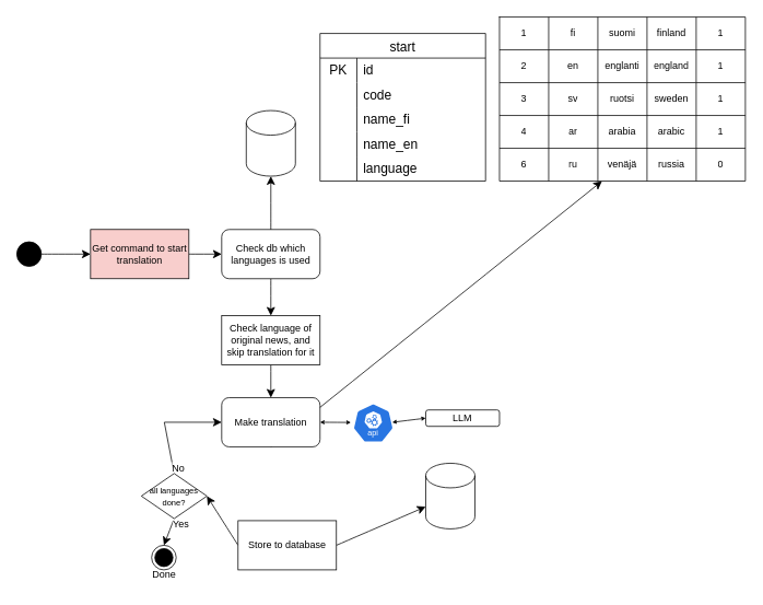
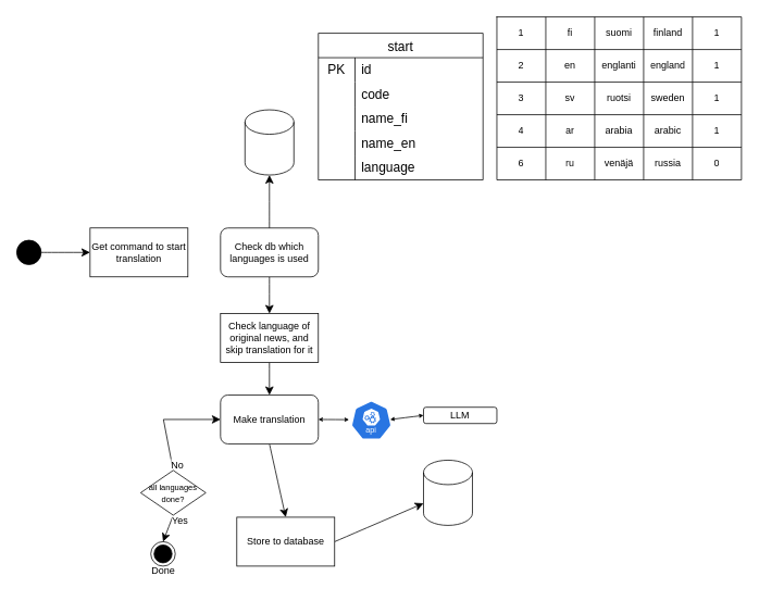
  <mxCell id="0" />
  <mxCell id="1" parent="0" />
  <mxCell id="2" value="start" style="shape=table;startSize=30;container=1;collapsible=0;childLayout=tableLayout;fixedRows=1;rowLines=0;fontStyle=0;strokeColor=default;fontSize=16;" vertex="1" parent="1"><mxGeometry x="390" y="40" width="202" height="180" as="geometry" /></mxCell>
  <mxCell id="3" value="" style="shape=tableRow;horizontal=0;startSize=0;swimlaneHead=0;swimlaneBody=0;top=0;left=0;bottom=0;right=0;collapsible=0;dropTarget=0;fillColor=none;points=[[0,0.5],[1,0.5]];portConstraint=eastwest;strokeColor=inherit;fontSize=16;" vertex="1" parent="2"><mxGeometry y="30" width="202" height="30" as="geometry" /></mxCell>
  <mxCell id="4" value="PK" style="shape=partialRectangle;html=1;whiteSpace=wrap;connectable=0;fillColor=none;top=0;left=0;bottom=0;right=0;overflow=hidden;pointerEvents=1;strokeColor=inherit;fontSize=16;" vertex="1" parent="3"><mxGeometry width="45" height="30" as="geometry"><mxRectangle width="45" height="30" as="alternateBounds" /></mxGeometry></mxCell>
  <mxCell id="5" value="id" style="shape=partialRectangle;html=1;whiteSpace=wrap;connectable=0;fillColor=none;top=0;left=0;bottom=0;right=0;align=left;spacingLeft=6;overflow=hidden;strokeColor=inherit;fontSize=16;" vertex="1" parent="3"><mxGeometry x="45" width="157" height="30" as="geometry"><mxRectangle width="157" height="30" as="alternateBounds" /></mxGeometry></mxCell>
  <mxCell id="6" value="" style="shape=tableRow;horizontal=0;startSize=0;swimlaneHead=0;swimlaneBody=0;top=0;left=0;bottom=0;right=0;collapsible=0;dropTarget=0;fillColor=none;points=[[0,0.5],[1,0.5]];portConstraint=eastwest;strokeColor=inherit;fontSize=16;" vertex="1" parent="2"><mxGeometry y="60" width="202" height="30" as="geometry" /></mxCell>
  <mxCell id="7" value="" style="shape=partialRectangle;html=1;whiteSpace=wrap;connectable=0;fillColor=none;top=0;left=0;bottom=0;right=0;overflow=hidden;strokeColor=inherit;fontSize=16;" vertex="1" parent="6"><mxGeometry width="45" height="30" as="geometry"><mxRectangle width="45" height="30" as="alternateBounds" /></mxGeometry></mxCell>
  <mxCell id="8" value="code" style="shape=partialRectangle;html=1;whiteSpace=wrap;connectable=0;fillColor=none;top=0;left=0;bottom=0;right=0;align=left;spacingLeft=6;overflow=hidden;strokeColor=inherit;fontSize=16;" vertex="1" parent="6"><mxGeometry x="45" width="157" height="30" as="geometry"><mxRectangle width="157" height="30" as="alternateBounds" /></mxGeometry></mxCell>
  <mxCell id="9" value="" style="shape=tableRow;horizontal=0;startSize=0;swimlaneHead=0;swimlaneBody=0;top=0;left=0;bottom=0;right=0;collapsible=0;dropTarget=0;fillColor=none;points=[[0,0.5],[1,0.5]];portConstraint=eastwest;strokeColor=inherit;fontSize=16;" vertex="1" parent="2"><mxGeometry y="90" width="202" height="30" as="geometry" /></mxCell>
  <mxCell id="10" value="" style="shape=partialRectangle;html=1;whiteSpace=wrap;connectable=0;fillColor=none;top=0;left=0;bottom=0;right=0;overflow=hidden;strokeColor=inherit;fontSize=16;" vertex="1" parent="9"><mxGeometry width="45" height="30" as="geometry"><mxRectangle width="45" height="30" as="alternateBounds" /></mxGeometry></mxCell>
  <mxCell id="11" value="name_fi" style="shape=partialRectangle;html=1;whiteSpace=wrap;connectable=0;fillColor=none;top=0;left=0;bottom=0;right=0;align=left;spacingLeft=6;overflow=hidden;strokeColor=inherit;fontSize=16;" vertex="1" parent="9"><mxGeometry x="45" width="157" height="30" as="geometry"><mxRectangle width="157" height="30" as="alternateBounds" /></mxGeometry></mxCell>
  <mxCell id="12" style="shape=tableRow;horizontal=0;startSize=0;swimlaneHead=0;swimlaneBody=0;top=0;left=0;bottom=0;right=0;collapsible=0;dropTarget=0;fillColor=none;points=[[0,0.5],[1,0.5]];portConstraint=eastwest;strokeColor=inherit;fontSize=16;" vertex="1" parent="2"><mxGeometry y="120" width="202" height="30" as="geometry" /></mxCell>
  <mxCell id="13" style="shape=partialRectangle;html=1;whiteSpace=wrap;connectable=0;fillColor=none;top=0;left=0;bottom=0;right=0;overflow=hidden;strokeColor=inherit;fontSize=16;" vertex="1" parent="12"><mxGeometry width="45" height="30" as="geometry"><mxRectangle width="45" height="30" as="alternateBounds" /></mxGeometry></mxCell>
  <mxCell id="14" value="name_en" style="shape=partialRectangle;html=1;whiteSpace=wrap;connectable=0;fillColor=none;top=0;left=0;bottom=0;right=0;align=left;spacingLeft=6;overflow=hidden;strokeColor=inherit;fontSize=16;" vertex="1" parent="12"><mxGeometry x="45" width="157" height="30" as="geometry"><mxRectangle width="157" height="30" as="alternateBounds" /></mxGeometry></mxCell>
  <mxCell id="15" style="shape=tableRow;horizontal=0;startSize=0;swimlaneHead=0;swimlaneBody=0;top=0;left=0;bottom=0;right=0;collapsible=0;dropTarget=0;fillColor=none;points=[[0,0.5],[1,0.5]];portConstraint=eastwest;strokeColor=inherit;fontSize=16;" vertex="1" parent="2"><mxGeometry y="150" width="202" height="30" as="geometry" /></mxCell>
  <mxCell id="16" style="shape=partialRectangle;html=1;whiteSpace=wrap;connectable=0;fillColor=none;top=0;left=0;bottom=0;right=0;overflow=hidden;strokeColor=inherit;fontSize=16;" vertex="1" parent="15"><mxGeometry width="45" height="30" as="geometry"><mxRectangle width="45" height="30" as="alternateBounds" /></mxGeometry></mxCell>
  <mxCell id="17" value="language" style="shape=partialRectangle;html=1;whiteSpace=wrap;connectable=0;fillColor=none;top=0;left=0;bottom=0;right=0;align=left;spacingLeft=6;overflow=hidden;strokeColor=inherit;fontSize=16;" vertex="1" parent="15"><mxGeometry x="45" width="157" height="30" as="geometry"><mxRectangle width="157" height="30" as="alternateBounds" /></mxGeometry></mxCell>
  <mxCell id="18" value="" style="shape=table;startSize=0;container=1;collapsible=0;childLayout=tableLayout;" vertex="1" parent="1"><mxGeometry x="609" y="20" width="300" height="200" as="geometry" /></mxCell>
  <mxCell id="19" value="" style="shape=tableRow;horizontal=0;startSize=0;swimlaneHead=0;swimlaneBody=0;strokeColor=inherit;top=0;left=0;bottom=0;right=0;collapsible=0;dropTarget=0;fillColor=none;points=[[0,0.5],[1,0.5]];portConstraint=eastwest;" vertex="1" parent="18"><mxGeometry width="300" height="40" as="geometry" /></mxCell>
  <mxCell id="20" value="1" style="shape=partialRectangle;html=1;whiteSpace=wrap;connectable=0;strokeColor=inherit;overflow=hidden;fillColor=none;top=0;left=0;bottom=0;right=0;pointerEvents=1;" vertex="1" parent="19"><mxGeometry width="60" height="40" as="geometry"><mxRectangle width="60" height="40" as="alternateBounds" /></mxGeometry></mxCell>
  <mxCell id="21" value="fi" style="shape=partialRectangle;html=1;whiteSpace=wrap;connectable=0;strokeColor=inherit;overflow=hidden;fillColor=none;top=0;left=0;bottom=0;right=0;pointerEvents=1;" vertex="1" parent="19"><mxGeometry x="60" width="60" height="40" as="geometry"><mxRectangle width="60" height="40" as="alternateBounds" /></mxGeometry></mxCell>
  <mxCell id="22" value="suomi" style="shape=partialRectangle;html=1;whiteSpace=wrap;connectable=0;strokeColor=inherit;overflow=hidden;fillColor=none;top=0;left=0;bottom=0;right=0;pointerEvents=1;" vertex="1" parent="19"><mxGeometry x="120" width="60" height="40" as="geometry"><mxRectangle width="60" height="40" as="alternateBounds" /></mxGeometry></mxCell>
  <mxCell id="23" value="finland" style="shape=partialRectangle;html=1;whiteSpace=wrap;connectable=0;strokeColor=inherit;overflow=hidden;fillColor=none;top=0;left=0;bottom=0;right=0;pointerEvents=1;" vertex="1" parent="19"><mxGeometry x="180" width="60" height="40" as="geometry"><mxRectangle width="60" height="40" as="alternateBounds" /></mxGeometry></mxCell>
  <mxCell id="24" value="1" style="shape=partialRectangle;html=1;whiteSpace=wrap;connectable=0;strokeColor=inherit;overflow=hidden;fillColor=none;top=0;left=0;bottom=0;right=0;pointerEvents=1;" vertex="1" parent="19"><mxGeometry x="240" width="60" height="40" as="geometry"><mxRectangle width="60" height="40" as="alternateBounds" /></mxGeometry></mxCell>
  <mxCell id="25" value="" style="shape=tableRow;horizontal=0;startSize=0;swimlaneHead=0;swimlaneBody=0;strokeColor=inherit;top=0;left=0;bottom=0;right=0;collapsible=0;dropTarget=0;fillColor=none;points=[[0,0.5],[1,0.5]];portConstraint=eastwest;" vertex="1" parent="18"><mxGeometry y="40" width="300" height="40" as="geometry" /></mxCell>
  <mxCell id="26" value="2" style="shape=partialRectangle;html=1;whiteSpace=wrap;connectable=0;strokeColor=inherit;overflow=hidden;fillColor=none;top=0;left=0;bottom=0;right=0;pointerEvents=1;" vertex="1" parent="25"><mxGeometry width="60" height="40" as="geometry"><mxRectangle width="60" height="40" as="alternateBounds" /></mxGeometry></mxCell>
  <mxCell id="27" value="en" style="shape=partialRectangle;html=1;whiteSpace=wrap;connectable=0;strokeColor=inherit;overflow=hidden;fillColor=none;top=0;left=0;bottom=0;right=0;pointerEvents=1;" vertex="1" parent="25"><mxGeometry x="60" width="60" height="40" as="geometry"><mxRectangle width="60" height="40" as="alternateBounds" /></mxGeometry></mxCell>
  <mxCell id="28" value="englanti" style="shape=partialRectangle;html=1;whiteSpace=wrap;connectable=0;strokeColor=inherit;overflow=hidden;fillColor=none;top=0;left=0;bottom=0;right=0;pointerEvents=1;" vertex="1" parent="25"><mxGeometry x="120" width="60" height="40" as="geometry"><mxRectangle width="60" height="40" as="alternateBounds" /></mxGeometry></mxCell>
  <mxCell id="29" value="england" style="shape=partialRectangle;html=1;whiteSpace=wrap;connectable=0;strokeColor=inherit;overflow=hidden;fillColor=none;top=0;left=0;bottom=0;right=0;pointerEvents=1;" vertex="1" parent="25"><mxGeometry x="180" width="60" height="40" as="geometry"><mxRectangle width="60" height="40" as="alternateBounds" /></mxGeometry></mxCell>
  <mxCell id="30" value="1" style="shape=partialRectangle;html=1;whiteSpace=wrap;connectable=0;strokeColor=inherit;overflow=hidden;fillColor=none;top=0;left=0;bottom=0;right=0;pointerEvents=1;" vertex="1" parent="25"><mxGeometry x="240" width="60" height="40" as="geometry"><mxRectangle width="60" height="40" as="alternateBounds" /></mxGeometry></mxCell>
  <mxCell id="31" value="" style="shape=tableRow;horizontal=0;startSize=0;swimlaneHead=0;swimlaneBody=0;strokeColor=inherit;top=0;left=0;bottom=0;right=0;collapsible=0;dropTarget=0;fillColor=none;points=[[0,0.5],[1,0.5]];portConstraint=eastwest;" vertex="1" parent="18"><mxGeometry y="80" width="300" height="40" as="geometry" /></mxCell>
  <mxCell id="32" value="3" style="shape=partialRectangle;html=1;whiteSpace=wrap;connectable=0;strokeColor=inherit;overflow=hidden;fillColor=none;top=0;left=0;bottom=0;right=0;pointerEvents=1;" vertex="1" parent="31"><mxGeometry width="60" height="40" as="geometry"><mxRectangle width="60" height="40" as="alternateBounds" /></mxGeometry></mxCell>
  <mxCell id="33" value="sv" style="shape=partialRectangle;html=1;whiteSpace=wrap;connectable=0;strokeColor=inherit;overflow=hidden;fillColor=none;top=0;left=0;bottom=0;right=0;pointerEvents=1;" vertex="1" parent="31"><mxGeometry x="60" width="60" height="40" as="geometry"><mxRectangle width="60" height="40" as="alternateBounds" /></mxGeometry></mxCell>
  <mxCell id="34" value="ruotsi" style="shape=partialRectangle;html=1;whiteSpace=wrap;connectable=0;strokeColor=inherit;overflow=hidden;fillColor=none;top=0;left=0;bottom=0;right=0;pointerEvents=1;" vertex="1" parent="31"><mxGeometry x="120" width="60" height="40" as="geometry"><mxRectangle width="60" height="40" as="alternateBounds" /></mxGeometry></mxCell>
  <mxCell id="35" value="sweden" style="shape=partialRectangle;html=1;whiteSpace=wrap;connectable=0;strokeColor=inherit;overflow=hidden;fillColor=none;top=0;left=0;bottom=0;right=0;pointerEvents=1;" vertex="1" parent="31"><mxGeometry x="180" width="60" height="40" as="geometry"><mxRectangle width="60" height="40" as="alternateBounds" /></mxGeometry></mxCell>
  <mxCell id="36" value="1" style="shape=partialRectangle;html=1;whiteSpace=wrap;connectable=0;strokeColor=inherit;overflow=hidden;fillColor=none;top=0;left=0;bottom=0;right=0;pointerEvents=1;" vertex="1" parent="31"><mxGeometry x="240" width="60" height="40" as="geometry"><mxRectangle width="60" height="40" as="alternateBounds" /></mxGeometry></mxCell>
  <mxCell id="37" value="" style="shape=tableRow;horizontal=0;startSize=0;swimlaneHead=0;swimlaneBody=0;strokeColor=inherit;top=0;left=0;bottom=0;right=0;collapsible=0;dropTarget=0;fillColor=none;points=[[0,0.5],[1,0.5]];portConstraint=eastwest;" vertex="1" parent="18"><mxGeometry y="120" width="300" height="40" as="geometry" /></mxCell>
  <mxCell id="38" value="4" style="shape=partialRectangle;html=1;whiteSpace=wrap;connectable=0;strokeColor=inherit;overflow=hidden;fillColor=none;top=0;left=0;bottom=0;right=0;pointerEvents=1;" vertex="1" parent="37"><mxGeometry width="60" height="40" as="geometry"><mxRectangle width="60" height="40" as="alternateBounds" /></mxGeometry></mxCell>
  <mxCell id="39" value="ar" style="shape=partialRectangle;html=1;whiteSpace=wrap;connectable=0;strokeColor=inherit;overflow=hidden;fillColor=none;top=0;left=0;bottom=0;right=0;pointerEvents=1;" vertex="1" parent="37"><mxGeometry x="60" width="60" height="40" as="geometry"><mxRectangle width="60" height="40" as="alternateBounds" /></mxGeometry></mxCell>
  <mxCell id="40" value="arabia" style="shape=partialRectangle;html=1;whiteSpace=wrap;connectable=0;strokeColor=inherit;overflow=hidden;fillColor=none;top=0;left=0;bottom=0;right=0;pointerEvents=1;" vertex="1" parent="37"><mxGeometry x="120" width="60" height="40" as="geometry"><mxRectangle width="60" height="40" as="alternateBounds" /></mxGeometry></mxCell>
  <mxCell id="41" value="arabic" style="shape=partialRectangle;html=1;whiteSpace=wrap;connectable=0;strokeColor=inherit;overflow=hidden;fillColor=none;top=0;left=0;bottom=0;right=0;pointerEvents=1;" vertex="1" parent="37"><mxGeometry x="180" width="60" height="40" as="geometry"><mxRectangle width="60" height="40" as="alternateBounds" /></mxGeometry></mxCell>
  <mxCell id="42" value="1" style="shape=partialRectangle;html=1;whiteSpace=wrap;connectable=0;strokeColor=inherit;overflow=hidden;fillColor=none;top=0;left=0;bottom=0;right=0;pointerEvents=1;" vertex="1" parent="37"><mxGeometry x="240" width="60" height="40" as="geometry"><mxRectangle width="60" height="40" as="alternateBounds" /></mxGeometry></mxCell>
  <mxCell id="43" style="shape=tableRow;horizontal=0;startSize=0;swimlaneHead=0;swimlaneBody=0;strokeColor=inherit;top=0;left=0;bottom=0;right=0;collapsible=0;dropTarget=0;fillColor=none;points=[[0,0.5],[1,0.5]];portConstraint=eastwest;" vertex="1" parent="18"><mxGeometry y="160" width="300" height="40" as="geometry" /></mxCell>
  <mxCell id="44" value="6" style="shape=partialRectangle;html=1;whiteSpace=wrap;connectable=0;strokeColor=inherit;overflow=hidden;fillColor=none;top=0;left=0;bottom=0;right=0;pointerEvents=1;" vertex="1" parent="43"><mxGeometry width="60" height="40" as="geometry"><mxRectangle width="60" height="40" as="alternateBounds" /></mxGeometry></mxCell>
  <mxCell id="45" value="ru" style="shape=partialRectangle;html=1;whiteSpace=wrap;connectable=0;strokeColor=inherit;overflow=hidden;fillColor=none;top=0;left=0;bottom=0;right=0;pointerEvents=1;" vertex="1" parent="43"><mxGeometry x="60" width="60" height="40" as="geometry"><mxRectangle width="60" height="40" as="alternateBounds" /></mxGeometry></mxCell>
  <mxCell id="46" value="venäjä" style="shape=partialRectangle;html=1;whiteSpace=wrap;connectable=0;strokeColor=inherit;overflow=hidden;fillColor=none;top=0;left=0;bottom=0;right=0;pointerEvents=1;" vertex="1" parent="43"><mxGeometry x="120" width="60" height="40" as="geometry"><mxRectangle width="60" height="40" as="alternateBounds" /></mxGeometry></mxCell>
  <mxCell id="47" value="russia" style="shape=partialRectangle;html=1;whiteSpace=wrap;connectable=0;strokeColor=inherit;overflow=hidden;fillColor=none;top=0;left=0;bottom=0;right=0;pointerEvents=1;" vertex="1" parent="43"><mxGeometry x="180" width="60" height="40" as="geometry"><mxRectangle width="60" height="40" as="alternateBounds" /></mxGeometry></mxCell>
  <mxCell id="48" value="0" style="shape=partialRectangle;html=1;whiteSpace=wrap;connectable=0;strokeColor=inherit;overflow=hidden;fillColor=none;top=0;left=0;bottom=0;right=0;pointerEvents=1;" vertex="1" parent="43"><mxGeometry x="240" width="60" height="40" as="geometry"><mxRectangle width="60" height="40" as="alternateBounds" /></mxGeometry></mxCell>
- <mxCell id="49" style="edgeStyle=none;curved=1;rounded=0;orthogonalLoop=1;jettySize=auto;html=1;exitX=1;exitY=0.5;exitDx=0;exitDy=0;entryX=0;entryY=0.5;entryDx=0;entryDy=0;fontSize=12;startSize=8;endSize=8;" edge="1" parent="1" source="50" target="54"><mxGeometry relative="1" as="geometry" /></mxCell>
- <mxCell id="50" value="Get command to start translation" style="rounded=0;whiteSpace=wrap;html=1;fillColor=#f8cecc;" vertex="1" parent="1"><mxGeometry x="110" y="279" width="120" height="60" as="geometry" /></mxCell>
+ <mxCell id="50" value="Get command to start translation" style="rounded=0;whiteSpace=wrap;html=1;" vertex="1" parent="1"><mxGeometry x="110" y="279" width="120" height="60" as="geometry" /></mxCell>
  <mxCell id="51" style="edgeStyle=none;curved=1;rounded=0;orthogonalLoop=1;jettySize=auto;html=1;exitX=1;exitY=0.5;exitDx=0;exitDy=0;entryX=0;entryY=0.5;entryDx=0;entryDy=0;fontSize=12;startSize=8;endSize=8;" edge="1" parent="1" source="71" target="50"><mxGeometry relative="1" as="geometry"><mxPoint x="30" y="309" as="sourcePoint" /></mxGeometry></mxCell>
  <mxCell id="52" value="" style="shape=cylinder3;whiteSpace=wrap;html=1;boundedLbl=1;backgroundOutline=1;size=15;" vertex="1" parent="1"><mxGeometry x="300" y="134" width="60" height="80" as="geometry" /></mxCell>
  <mxCell id="53" style="edgeStyle=none;curved=1;rounded=0;orthogonalLoop=1;jettySize=auto;html=1;exitX=0.5;exitY=1;exitDx=0;exitDy=0;entryX=0.5;entryY=0;entryDx=0;entryDy=0;fontSize=12;startSize=8;endSize=8;" edge="1" parent="1" source="54" target="57"><mxGeometry relative="1" as="geometry" /></mxCell>
  <mxCell id="54" value="Check db which languages is used" style="whiteSpace=wrap;html=1;rounded=1;" vertex="1" parent="1"><mxGeometry x="270" y="279" width="120" height="60" as="geometry" /></mxCell>
  <mxCell id="55" style="edgeStyle=none;curved=1;rounded=0;orthogonalLoop=1;jettySize=auto;html=1;exitX=0.5;exitY=0;exitDx=0;exitDy=0;entryX=0.5;entryY=1;entryDx=0;entryDy=0;entryPerimeter=0;fontSize=12;startSize=8;endSize=8;" edge="1" parent="1" source="54" target="52"><mxGeometry relative="1" as="geometry" /></mxCell>
  <mxCell id="56" style="edgeStyle=none;curved=1;rounded=0;orthogonalLoop=1;jettySize=auto;html=1;exitX=0.5;exitY=1;exitDx=0;exitDy=0;entryX=0.5;entryY=0;entryDx=0;entryDy=0;fontSize=12;startSize=8;endSize=8;" edge="1" parent="1" source="57" target="59"><mxGeometry relative="1" as="geometry" /></mxCell>
  <mxCell id="57" value="Check language of original news, and skip translation for it" style="rounded=0;whiteSpace=wrap;html=1;" vertex="1" parent="1"><mxGeometry x="270" y="384" width="120" height="60" as="geometry" /></mxCell>
- <mxCell id="58" style="edgeStyle=none;curved=1;rounded=0;orthogonalLoop=1;jettySize=auto;html=1;exitX=0.5;exitY=1;exitDx=0;exitDy=0;fontSize=12;startSize=8;endSize=8;" edge="1" parent="1" source="59" target="46"><mxGeometry relative="1" as="geometry" /></mxCell>
+ <mxCell id="58" style="edgeStyle=none;curved=1;rounded=0;orthogonalLoop=1;jettySize=auto;html=1;exitX=0.5;exitY=1;exitDx=0;exitDy=0;entryX=0.5;entryY=0;entryDx=0;entryDy=0;fontSize=12;startSize=8;endSize=8;" edge="1" parent="1" source="59" target="69"><mxGeometry relative="1" as="geometry" /></mxCell>
  <mxCell id="59" value="Make translation" style="whiteSpace=wrap;html=1;rounded=1;" vertex="1" parent="1"><mxGeometry x="270" y="484" width="120" height="60" as="geometry" /></mxCell>
  <mxCell id="60" value="" style="aspect=fixed;sketch=0;html=1;dashed=0;whitespace=wrap;verticalLabelPosition=bottom;verticalAlign=top;fillColor=#2875E2;strokeColor=#ffffff;points=[[0.005,0.63,0],[0.1,0.2,0],[0.9,0.2,0],[0.5,0,0],[0.995,0.63,0],[0.72,0.99,0],[0.5,1,0],[0.28,0.99,0]];shape=mxgraph.kubernetes.icon2;kubernetesLabel=1;prIcon=api" vertex="1" parent="1"><mxGeometry x="430" y="491" width="50" height="48" as="geometry" /></mxCell>
  <mxCell id="61" value="LLM" style="rounded=1;whiteSpace=wrap;html=1;" vertex="1" parent="1"><mxGeometry x="519" y="499" width="90" height="20" as="geometry" /></mxCell>
  <mxCell id="62" style="edgeStyle=none;curved=1;rounded=0;orthogonalLoop=1;jettySize=auto;html=1;exitX=1;exitY=0.5;exitDx=0;exitDy=0;entryX=-0.047;entryY=0.484;entryDx=0;entryDy=0;entryPerimeter=0;fontSize=12;startSize=3;endSize=3;startArrow=classic;startFill=1;" edge="1" parent="1" source="59" target="60"><mxGeometry relative="1" as="geometry" /></mxCell>
  <mxCell id="63" style="edgeStyle=none;curved=1;rounded=0;orthogonalLoop=1;jettySize=auto;html=1;entryX=0;entryY=0.5;entryDx=0;entryDy=0;fontSize=12;startSize=8;endSize=8;" edge="1" parent="1" source="61" target="61"><mxGeometry relative="1" as="geometry" /></mxCell>
  <mxCell id="64" style="edgeStyle=none;curved=1;rounded=0;orthogonalLoop=1;jettySize=auto;html=1;exitX=0;exitY=0.5;exitDx=0;exitDy=0;entryX=0.961;entryY=0.481;entryDx=0;entryDy=0;entryPerimeter=0;fontSize=12;startSize=3;endSize=3;startArrow=classic;startFill=1;" edge="1" parent="1" source="61" target="60"><mxGeometry relative="1" as="geometry" /></mxCell>
  <mxCell id="65" style="edgeStyle=none;curved=1;rounded=0;orthogonalLoop=1;jettySize=auto;html=1;exitX=1;exitY=0.5;exitDx=0;exitDy=0;fontSize=12;startSize=8;endSize=8;" edge="1" parent="1" source="69" target="70"><mxGeometry relative="1" as="geometry" /></mxCell>
  <mxCell id="66" style="edgeStyle=none;curved=1;rounded=0;orthogonalLoop=1;jettySize=auto;html=1;exitX=0.5;exitY=1;exitDx=0;exitDy=0;entryX=0.5;entryY=0;entryDx=0;entryDy=0;fontSize=12;startSize=8;endSize=8;" edge="1" parent="1" source="75" target="72"><mxGeometry relative="1" as="geometry" /></mxCell>
  <mxCell id="67" value="Yes" style="edgeLabel;html=1;align=center;verticalAlign=middle;resizable=0;points=[];fontSize=12;" vertex="1" connectable="0" parent="66"><mxGeometry x="-0.569" relative="1" as="geometry"><mxPoint x="10" y="-1" as="offset" /></mxGeometry></mxCell>
- <mxCell id="68" style="edgeStyle=none;curved=1;rounded=0;orthogonalLoop=1;jettySize=auto;html=1;exitX=0;exitY=0.5;exitDx=0;exitDy=0;entryX=1;entryY=0.5;entryDx=0;entryDy=0;fontSize=12;startSize=8;endSize=8;" edge="1" parent="1" source="69" target="75"><mxGeometry relative="1" as="geometry" /></mxCell>
  <mxCell id="69" value="Store to database" style="rounded=0;whiteSpace=wrap;html=1;" vertex="1" parent="1"><mxGeometry x="290" y="634" width="120" height="60" as="geometry" /></mxCell>
  <mxCell id="70" value="" style="shape=cylinder3;whiteSpace=wrap;html=1;boundedLbl=1;backgroundOutline=1;size=15;" vertex="1" parent="1"><mxGeometry x="519" y="564" width="60" height="80" as="geometry" /></mxCell>
  <mxCell id="71" value="" style="ellipse;fillColor=strokeColor;html=1;" vertex="1" parent="1"><mxGeometry y="294" width="30" height="30" as="geometry" x="20" /></mxCell>
  <mxCell id="72" value="" style="ellipse;html=1;shape=endState;fillColor=strokeColor;" vertex="1" parent="1"><mxGeometry x="184.5" y="664" width="30" height="30" as="geometry" /></mxCell>
  <mxCell id="73" style="edgeStyle=none;curved=0;rounded=0;orthogonalLoop=1;jettySize=auto;html=1;exitX=0.5;exitY=0;exitDx=0;exitDy=0;entryX=0;entryY=0.5;entryDx=0;entryDy=0;fontSize=12;startSize=8;endSize=8;" edge="1" parent="1" source="75" target="59"><mxGeometry relative="1" as="geometry"><Array as="points"><mxPoint x="200" y="514" /></Array></mxGeometry></mxCell>
  <mxCell id="74" value="No" style="edgeLabel;html=1;align=center;verticalAlign=middle;resizable=0;points=[];fontSize=12;" vertex="1" connectable="0" parent="73"><mxGeometry x="-0.681" relative="1" as="geometry"><mxPoint x="8" y="14" as="offset" /></mxGeometry></mxCell>
  <mxCell id="75" value="&lt;span style=&quot;font-size: 10px;&quot;&gt;all languages done?&lt;/span&gt;" style="rhombus;whiteSpace=wrap;html=1;" vertex="1" parent="1"><mxGeometry x="172" y="576.5" width="80" height="55" as="geometry" /></mxCell>
  <mxCell id="76" value="Done" style="text;html=1;align=center;verticalAlign=middle;whiteSpace=wrap;rounded=0;" vertex="1" parent="1"><mxGeometry x="170" y="685" width="60" height="30" as="geometry" /></mxCell>
